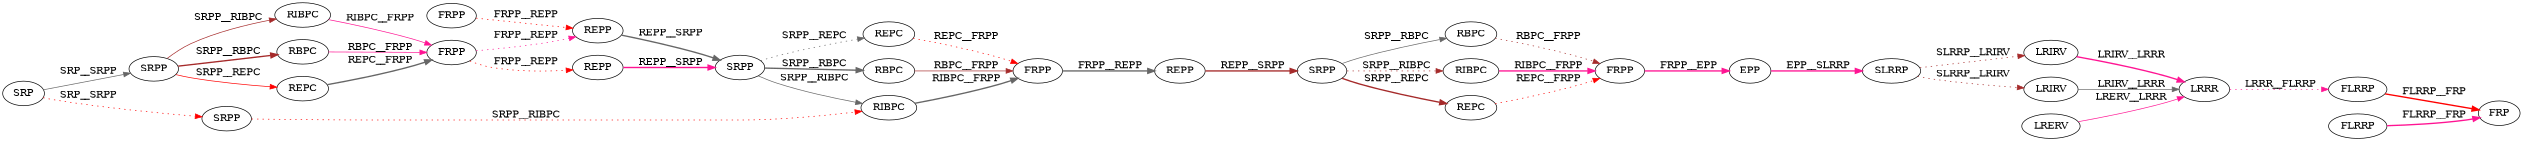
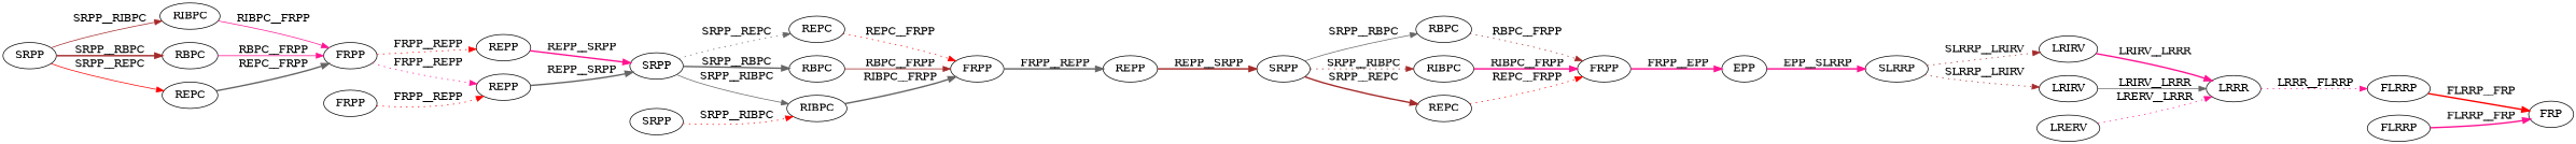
  digraph {
    rankdir=LR
    node [color=black fontcolor=black]
    edge [color=deeppink fontcolor=black style=bold]
-   n1 [label=SRP]
    n2 [label=SRPP]
    n3 [label=SRPP]
    n4 [label=RIBPC]
    n5 [label=RBPC]
    n6 [label=REPC]
    n7 [label=RIBPC]
    n8 [label=FRPP]
    n9 [label=FRPP]
    n10 [label=REPP]
    n11 [label=SRPP]
    n12 [label=REPP]
    n13 [label=FRPP]
    n14 [label=REPC]
    n15 [label=RBPC]
    n16 [label=REPP]
    n17 [label=SRPP]
    n18 [label=RBPC]
    n19 [label=RIBPC]
    n20 [label=REPC]
    n21 [label=FRPP]
    n22 [label=EPP]
    n23 [label=SLRRP]
    n24 [label=LRIRV]
    n25 [label=LRIRV]
    n26 [label=LRRR]
    n27 [label=LRERV]
    n28 [label=FLRRP]
    n29 [label=FLRRP]
    n30 [label=FRP]
-   n1 -> n2 [color=gray40 label=" SRP__SRPP" style=solid]
-   n1 -> n3 [color=red label=" SRP__SRPP" style=dotted]
    n2 -> n4 [color=brown label=" SRPP__RIBPC" style=solid]
    n2 -> n5 [color=brown label=" SRPP__RBPC"]
    n2 -> n6 [color=red label=" SRPP__REPC" style=solid]
    n3 -> n7 [color=red label=" SRPP__RIBPC" style=dotted]
    n4 -> n8 [label=" RIBPC__FRPP" style=solid]
    n5 -> n8 [label=" RBPC__FRPP" style=solid]
    n6 -> n8 [color=gray40 label=" REPC__FRPP"]
    n7 -> n13 [color=gray40 label=" RIBPC__FRPP"]
    n8 -> n10 [label=" FRPP__REPP" style=dotted]
    n8 -> n12 [color=red label=" FRPP__REPP" style=dotted]
    n9 -> n10 [color=red label=" FRPP__REPP" style=dotted]
    n10 -> n11 [color=gray40 label=" REPP__SRPP"]
    n11 -> n7 [color=gray40 label=" SRPP__RIBPC" style=solid]
    n11 -> n14 [color=gray40 label=" SRPP__REPC" style=dotted]
    n11 -> n15 [color=gray40 label=" SRPP__RBPC"]
    n12 -> n11 [label=" REPP__SRPP"]
    n13 -> n16 [color=gray40 label=" FRPP__REPP"]
    n14 -> n13 [color=red label=" REPC__FRPP" style=dotted]
    n15 -> n13 [color=brown label=" RBPC__FRPP" style=solid]
    n16 -> n17 [color=brown label=" REPP__SRPP"]
    n17 -> n18 [color=gray40 label=" SRPP__RBPC" style=solid]
    n17 -> n19 [color=brown label=" SRPP__RIBPC" style=dotted]
    n17 -> n20 [color=brown label=" SRPP__REPC"]
    n18 -> n21 [color=brown label=" RBPC__FRPP" style=dotted]
    n19 -> n21 [label=" RIBPC__FRPP"]
    n20 -> n21 [color=red label=" REPC__FRPP" style=dotted]
    n21 -> n22 [label=" FRPP__EPP"]
    n22 -> n23 [label=" EPP__SLRRP"]
    n23 -> n24 [color=brown label=" SLRRP__LRIRV" style=dotted]
    n23 -> n25 [color=brown label=" SLRRP__LRIRV" style=dotted]
    n24 -> n26 [label=" LRIRV__LRRR"]
    n25 -> n26 [color=gray40 label=" LRIRV__LRRR" style=solid]
    n26 -> n28 [label=" LRRR__FLRRP" style=dotted]
-   n27 -> n26 [label=" LRERV__LRRR" style=solid]
+   n27 -> n26 [label=" LRERV__LRRR" style=dotted]
    n28 -> n30 [color=red label=" FLRRP__FRP"]
    n29 -> n30 [label=" FLRRP__FRP"]
  }
